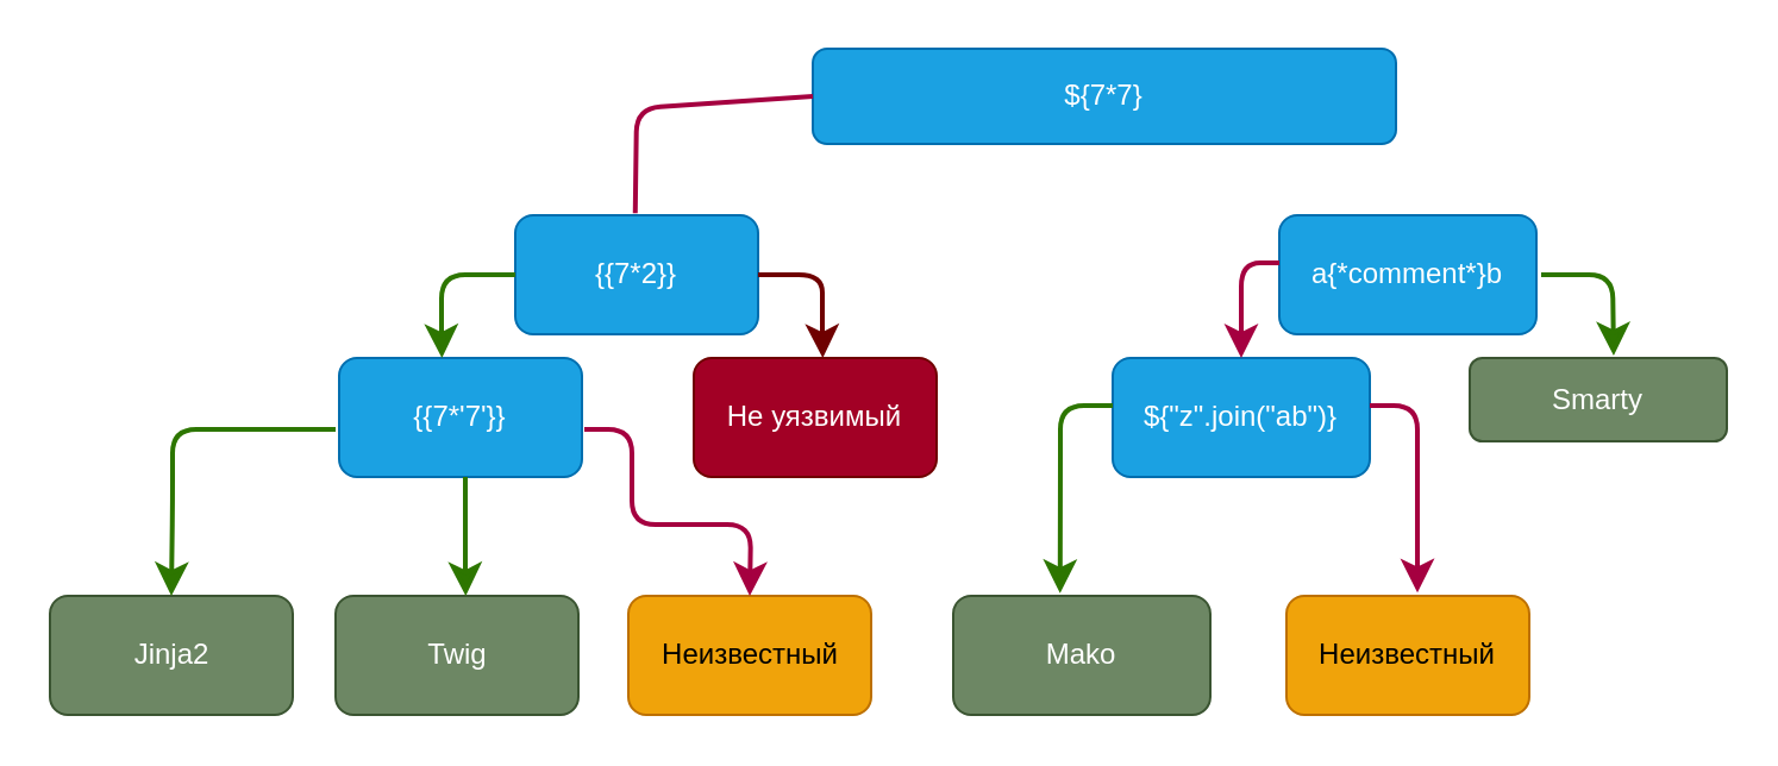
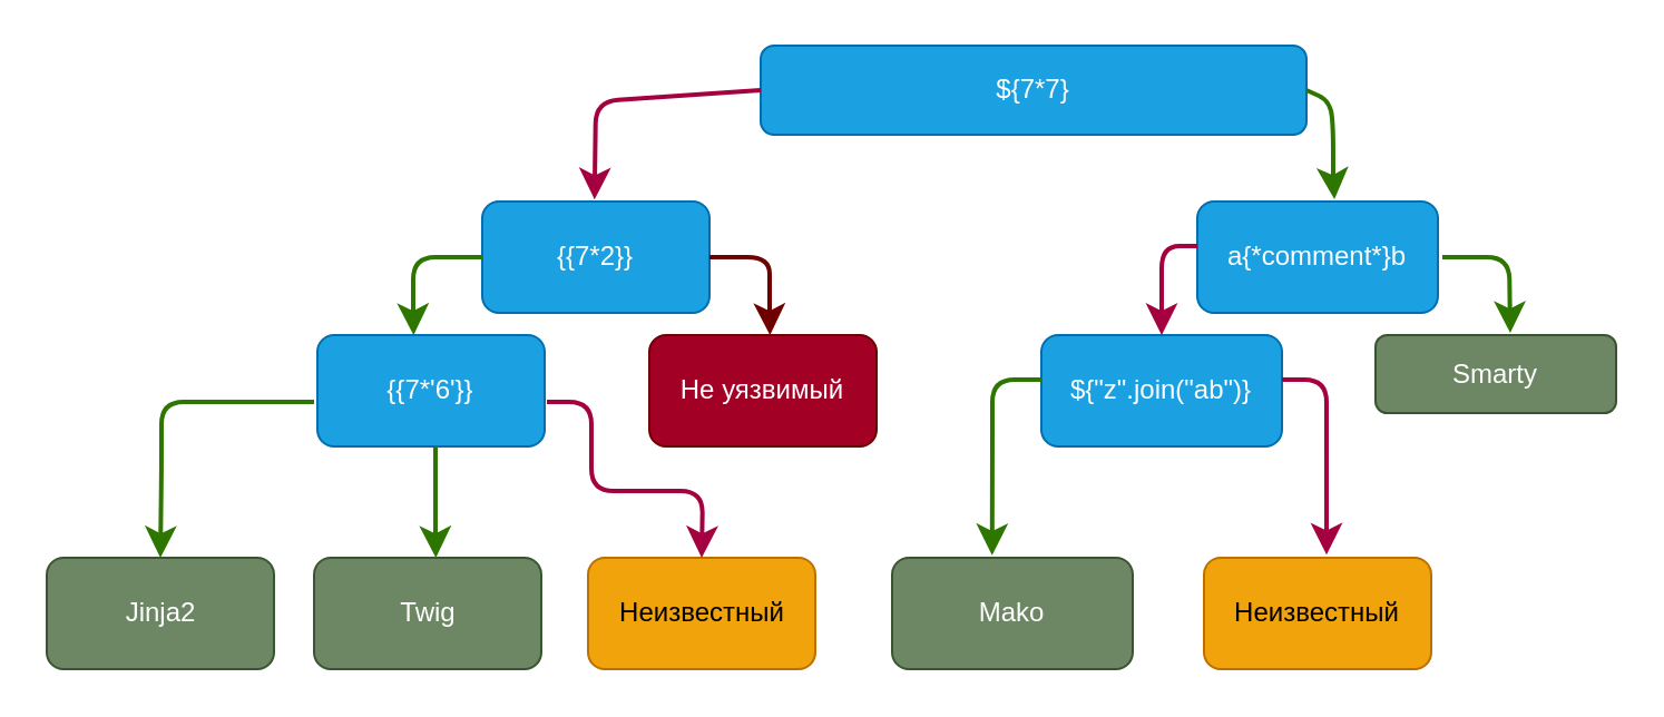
  <mxCell id="0" />
  <mxCell id="1" parent="0" />
  <mxCell id="2" value="${7*7}" style="rounded=1;whiteSpace=wrap;fillColor=#1ba1e2;fontColor=#ffffff;strokeColor=#006EAF;" parent="1" vertex="1"><mxGeometry x="341" y="20" width="245" height="40" as="geometry" /></mxCell>
+ <mxCell id="3" value="" style="endArrow=classic;html=1;endSize=8;startSize=8;jumpSize=7;strokeWidth=2;rounded=1;exitX=1;exitY=0.5;exitDx=0;exitDy=0;fillColor=#60a917;strokeColor=#2D7600;entryX=0.57;entryY=-0.02;entryDx=0;entryDy=0;entryPerimeter=0;" edge="1" parent="1" source="2" target="4"><mxGeometry width="50" height="50" relative="1" as="geometry"><mxPoint x="527" y="40" as="sourcePoint" /><mxPoint x="587" y="80" as="targetPoint" /><Array as="points"><mxPoint x="597" y="45" /><mxPoint x="598" y="60" /><mxPoint x="598" y="80" /></Array></mxGeometry></mxCell>
  <mxCell id="4" value="a{*comment*}b" style="rounded=1;whiteSpace=wrap;fillColor=#1ba1e2;fontColor=#ffffff;strokeColor=#006EAF;" vertex="1" parent="1"><mxGeometry x="537" y="90" width="108" height="50" as="geometry" /></mxCell>
  <mxCell id="5" value="{{7*2}}" style="rounded=1;whiteSpace=wrap;fillColor=#1ba1e2;fontColor=#ffffff;strokeColor=#006EAF;" vertex="1" parent="1"><mxGeometry x="216" y="90" width="102" height="50" as="geometry" /></mxCell>
- <mxCell id="6" value="" style="endArrow=none;html=1;endSize=8;startSize=8;jumpSize=7;strokeWidth=2;rounded=1;entryX=0.494;entryY=-0.018;entryDx=0;entryDy=0;fillColor=#d80073;strokeColor=#A50040;exitX=0;exitY=0.5;exitDx=0;exitDy=0;entryPerimeter=0;" edge="1" parent="1" source="2" target="5"><mxGeometry width="50" height="50" relative="1" as="geometry"><mxPoint x="275" y="45" as="sourcePoint" /><mxPoint x="188.18" y="90" as="targetPoint" /><Array as="points"><mxPoint x="267" y="45" /></Array></mxGeometry></mxCell>
- <mxCell id="7" value="{{7*'7'}}" style="rounded=1;whiteSpace=wrap;fillColor=#1ba1e2;fontColor=#ffffff;strokeColor=#006EAF;" vertex="1" parent="1"><mxGeometry x="142" y="150" width="102" height="50" as="geometry" /></mxCell>
+ <mxCell id="6" value="" style="endArrow=classic;html=1;endSize=8;startSize=8;jumpSize=7;strokeWidth=2;rounded=1;entryX=0.494;entryY=-0.018;entryDx=0;entryDy=0;fillColor=#d80073;strokeColor=#A50040;exitX=0;exitY=0.5;exitDx=0;exitDy=0;entryPerimeter=0;" edge="1" parent="1" source="2" target="5"><mxGeometry width="50" height="50" relative="1" as="geometry"><mxPoint x="275" y="45" as="sourcePoint" /><mxPoint x="188.18" y="90" as="targetPoint" /><Array as="points"><mxPoint x="267" y="45" /></Array></mxGeometry></mxCell>
+ <mxCell id="7" value="{{7*'6'}}" style="rounded=1;whiteSpace=wrap;fillColor=#1ba1e2;fontColor=#ffffff;strokeColor=#006EAF;" vertex="1" parent="1"><mxGeometry x="142" y="150" width="102" height="50" as="geometry" /></mxCell>
  <mxCell id="8" value="Не уязвимый" style="rounded=1;whiteSpace=wrap;fillColor=#a20025;fontColor=#ffffff;strokeColor=#6F0000;" vertex="1" parent="1"><mxGeometry x="291" y="150" width="102" height="50" as="geometry" /></mxCell>
  <mxCell id="9" value="" style="endArrow=classic;html=1;endSize=8;startSize=8;jumpSize=7;strokeWidth=2;rounded=1;exitX=0;exitY=0.5;exitDx=0;exitDy=0;entryX=0.54;entryY=0.003;entryDx=0;entryDy=0;entryPerimeter=0;fillColor=#60a917;strokeColor=#2D7600;" edge="1" parent="1" source="5"><mxGeometry width="50" height="50" relative="1" as="geometry"><mxPoint x="95" y="104.85" as="sourcePoint" /><mxPoint x="185.18" y="150" as="targetPoint" /><Array as="points"><mxPoint x="185" y="115" /><mxPoint x="185" y="139.85" /></Array></mxGeometry></mxCell>
  <mxCell id="10" value="" style="endArrow=classic;html=1;endSize=8;startSize=8;jumpSize=7;strokeWidth=2;rounded=1;exitX=1;exitY=0.5;exitDx=0;exitDy=0;entryX=0.54;entryY=0.003;entryDx=0;entryDy=0;entryPerimeter=0;fillColor=#a20025;strokeColor=#6F0000;" edge="1" parent="1" source="5"><mxGeometry width="50" height="50" relative="1" as="geometry"><mxPoint x="255" y="104.85" as="sourcePoint" /><mxPoint x="345.18" y="150" as="targetPoint" /><Array as="points"><mxPoint x="345" y="115" /><mxPoint x="345" y="130" /><mxPoint x="345" y="139.85" /></Array></mxGeometry></mxCell>
  <mxCell id="11" value="Jinja2" style="rounded=1;whiteSpace=wrap;fillColor=#6d8764;fontColor=#ffffff;strokeColor=#3A5431;" vertex="1" parent="1"><mxGeometry x="20.5" y="250" width="102" height="50" as="geometry" /></mxCell>
  <mxCell id="12" value="Twig" style="rounded=1;whiteSpace=wrap;fillColor=#6d8764;fontColor=#ffffff;strokeColor=#3A5431;" vertex="1" parent="1"><mxGeometry x="140.5" y="250" width="102" height="50" as="geometry" /></mxCell>
  <mxCell id="13" value="Неизвестный" style="rounded=1;whiteSpace=wrap;fillColor=#f0a30a;fontColor=#000000;strokeColor=#BD7000;" vertex="1" parent="1"><mxGeometry x="263.5" y="250" width="102" height="50" as="geometry" /></mxCell>
  <mxCell id="14" value="" style="endArrow=classic;html=1;endSize=8;startSize=8;jumpSize=7;strokeWidth=2;rounded=1;exitX=0;exitY=0.5;exitDx=0;exitDy=0;entryX=0.5;entryY=0;entryDx=0;entryDy=0;fillColor=#60a917;strokeColor=#2D7600;" edge="1" parent="1" target="11"><mxGeometry width="50" height="50" relative="1" as="geometry"><mxPoint x="140.5" y="180" as="sourcePoint" /><mxPoint x="109.68" y="215" as="targetPoint" /><Array as="points"><mxPoint x="72" y="180" /><mxPoint x="72" y="210" /></Array></mxGeometry></mxCell>
  <mxCell id="15" value="" style="endArrow=classic;html=1;endSize=8;startSize=8;jumpSize=7;strokeWidth=2;rounded=1;entryX=0.54;entryY=0.003;entryDx=0;entryDy=0;entryPerimeter=0;fillColor=#60a917;strokeColor=#2D7600;" edge="1" parent="1"><mxGeometry width="50" height="50" relative="1" as="geometry"><mxPoint x="195" y="200" as="sourcePoint" /><mxPoint x="195.18" y="250" as="targetPoint" /><Array as="points"><mxPoint x="195" y="215" /><mxPoint x="195" y="239.85" /></Array></mxGeometry></mxCell>
  <mxCell id="16" value="" style="endArrow=classic;html=1;endSize=8;startSize=8;jumpSize=7;strokeWidth=2;rounded=1;entryX=0.5;entryY=0;entryDx=0;entryDy=0;fillColor=#d80073;strokeColor=#A50040;" edge="1" parent="1" target="13"><mxGeometry width="50" height="50" relative="1" as="geometry"><mxPoint x="245" y="180" as="sourcePoint" /><mxPoint x="407" y="285" as="targetPoint" /><Array as="points"><mxPoint x="265" y="180" /><mxPoint x="265" y="220" /><mxPoint x="315" y="220" /></Array></mxGeometry></mxCell>
  <mxCell id="17" value="Smarty" style="rounded=1;whiteSpace=wrap;fillColor=#6d8764;fontColor=#ffffff;strokeColor=#3A5431;" vertex="1" parent="1"><mxGeometry x="617" y="150" width="108" height="35" as="geometry" /></mxCell>
  <mxCell id="18" value="" style="endArrow=classic;html=1;endSize=8;startSize=8;jumpSize=7;strokeWidth=2;rounded=1;exitX=1;exitY=0.5;exitDx=0;exitDy=0;entryX=0.56;entryY=-0.027;entryDx=0;entryDy=0;fillColor=#60a917;strokeColor=#2D7600;entryPerimeter=0;" edge="1" parent="1" target="17"><mxGeometry width="50" height="50" relative="1" as="geometry"><mxPoint x="647" y="115" as="sourcePoint" /><mxPoint x="674.18" y="150" as="targetPoint" /><Array as="points"><mxPoint x="677" y="115" /></Array></mxGeometry></mxCell>
  <mxCell id="19" value="${&quot;z&quot;.join(&quot;ab&quot;)}" style="rounded=1;whiteSpace=wrap;fillColor=#1ba1e2;fontColor=#ffffff;strokeColor=#006EAF;" vertex="1" parent="1"><mxGeometry x="467" y="150" width="108" height="50" as="geometry" /></mxCell>
  <mxCell id="20" value="" style="endArrow=classic;html=1;endSize=8;startSize=8;jumpSize=7;strokeWidth=2;rounded=1;entryX=0.5;entryY=0;entryDx=0;entryDy=0;fillColor=#d80073;strokeColor=#A50040;exitX=0;exitY=0.5;exitDx=0;exitDy=0;" edge="1" parent="1" target="19"><mxGeometry width="50" height="50" relative="1" as="geometry"><mxPoint x="537" y="110" as="sourcePoint" /><mxPoint x="352.96" y="154.35" as="targetPoint" /><Array as="points"><mxPoint x="521" y="110" /></Array></mxGeometry></mxCell>
  <mxCell id="21" value="Mako" style="rounded=1;whiteSpace=wrap;fillColor=#6d8764;fontColor=#ffffff;strokeColor=#3A5431;" vertex="1" parent="1"><mxGeometry x="400" y="250" width="108" height="50" as="geometry" /></mxCell>
  <mxCell id="22" value="Неизвестный" style="rounded=1;whiteSpace=wrap;fillColor=#f0a30a;fontColor=#000000;strokeColor=#BD7000;" vertex="1" parent="1"><mxGeometry x="540" y="250" width="102" height="50" as="geometry" /></mxCell>
  <mxCell id="23" value="" style="endArrow=classic;html=1;endSize=8;startSize=8;jumpSize=7;strokeWidth=2;rounded=1;exitX=0;exitY=0.5;exitDx=0;exitDy=0;entryX=0.434;entryY=-0.022;entryDx=0;entryDy=0;fillColor=#60a917;strokeColor=#2D7600;entryPerimeter=0;" edge="1" parent="1"><mxGeometry width="50" height="50" relative="1" as="geometry"><mxPoint x="467" y="170" as="sourcePoint" /><mxPoint x="444.872" y="248.9" as="targetPoint" /><Array as="points"><mxPoint x="445" y="170" /><mxPoint x="445" y="200" /></Array></mxGeometry></mxCell>
  <mxCell id="24" value="" style="endArrow=classic;html=1;endSize=8;startSize=8;jumpSize=7;strokeWidth=2;rounded=1;entryX=0.559;entryY=-0.027;entryDx=0;entryDy=0;fillColor=#d80073;strokeColor=#A50040;entryPerimeter=0;" edge="1" parent="1"><mxGeometry width="50" height="50" relative="1" as="geometry"><mxPoint x="575" y="170" as="sourcePoint" /><mxPoint x="595.018" y="248.65" as="targetPoint" /><Array as="points"><mxPoint x="595" y="170" /></Array></mxGeometry></mxCell>
